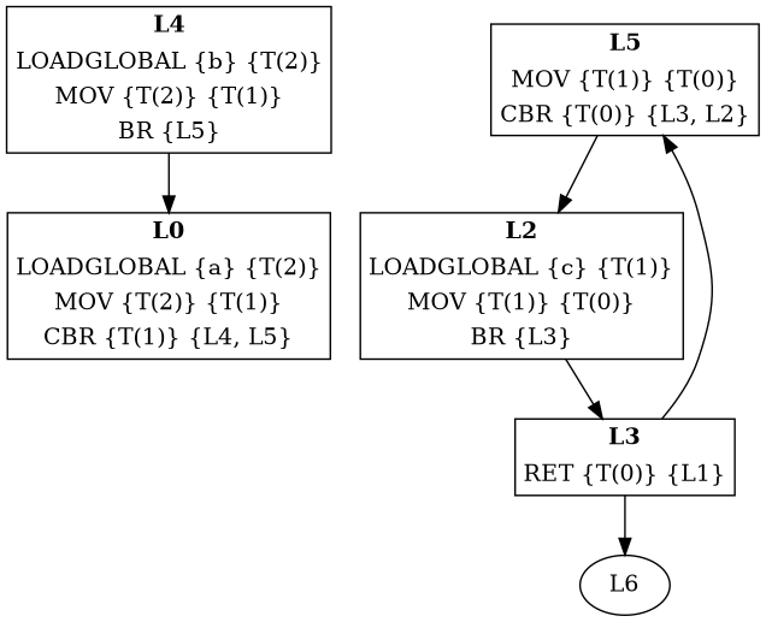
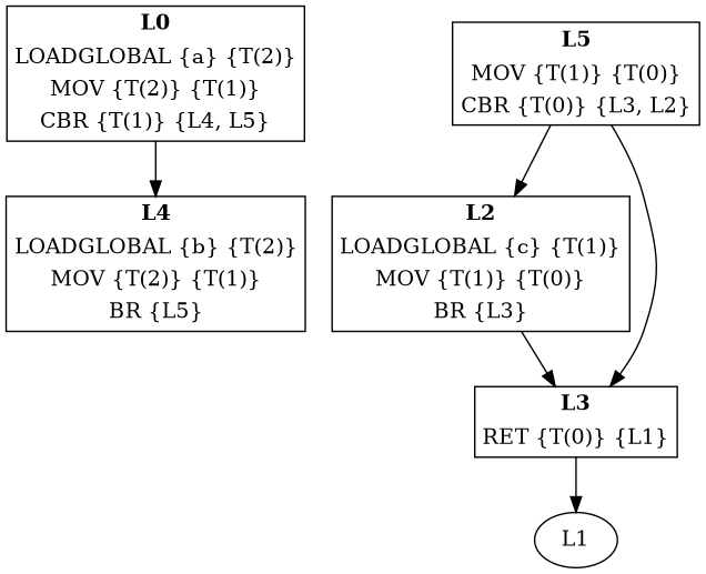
  digraph {
    node [margin=0 shape=none]
    n1 [label=<<TABLE BORDER="1" CELLBORDER="0"> <TR><TD><B>L0</B></TD></TR> <TR><TD>LOADGLOBAL {a} {T(2)}</TD></TR> <TR><TD>MOV {T(2)} {T(1)}</TD></TR> <TR><TD>CBR {T(1)} {L4, L5}</TD></TR> </TABLE>>]
    n2 [label=<<TABLE BORDER="1" CELLBORDER="0"> <TR><TD><B>L4</B></TD></TR> <TR><TD>LOADGLOBAL {b} {T(2)}</TD></TR> <TR><TD>MOV {T(2)} {T(1)}</TD></TR> <TR><TD>BR {L5}</TD></TR> </TABLE>>]
    n3 [label=<<TABLE BORDER="1" CELLBORDER="0"> <TR><TD><B>L5</B></TD></TR> <TR><TD>MOV {T(1)} {T(0)}</TD></TR> <TR><TD>CBR {T(0)} {L3, L2}</TD></TR> </TABLE>>]
    n4 [label=<<TABLE BORDER="1" CELLBORDER="0"> <TR><TD><B>L2</B></TD></TR> <TR><TD>LOADGLOBAL {c} {T(1)}</TD></TR> <TR><TD>MOV {T(1)} {T(0)}</TD></TR> <TR><TD>BR {L3}</TD></TR> </TABLE>>]
    n5 [label=<<TABLE BORDER="1" CELLBORDER="0"> <TR><TD><B>L3</B></TD></TR> <TR><TD>RET {T(0)} {L1}</TD></TR> </TABLE>>]
-   L1 [label=L6 margin="" shape=""]
-   n2 -> n1
+   L1 [margin="" shape=""]
+   n1 -> n2
    n3 -> n4
-   n5 -> n3
+   n3 -> n5
    n4 -> n5
    n5 -> L1
  }
